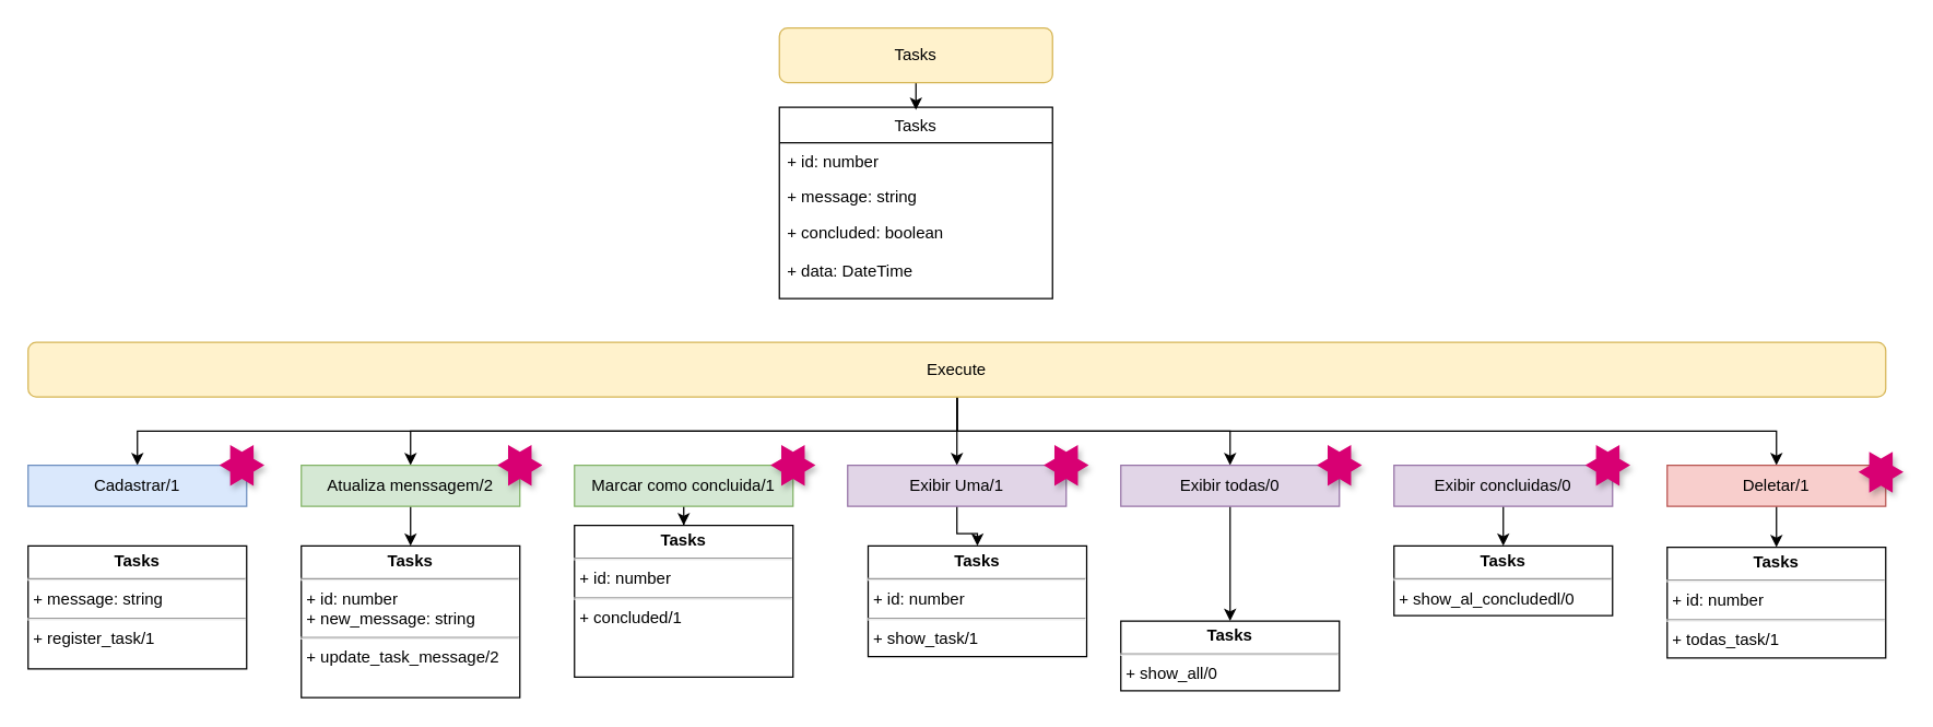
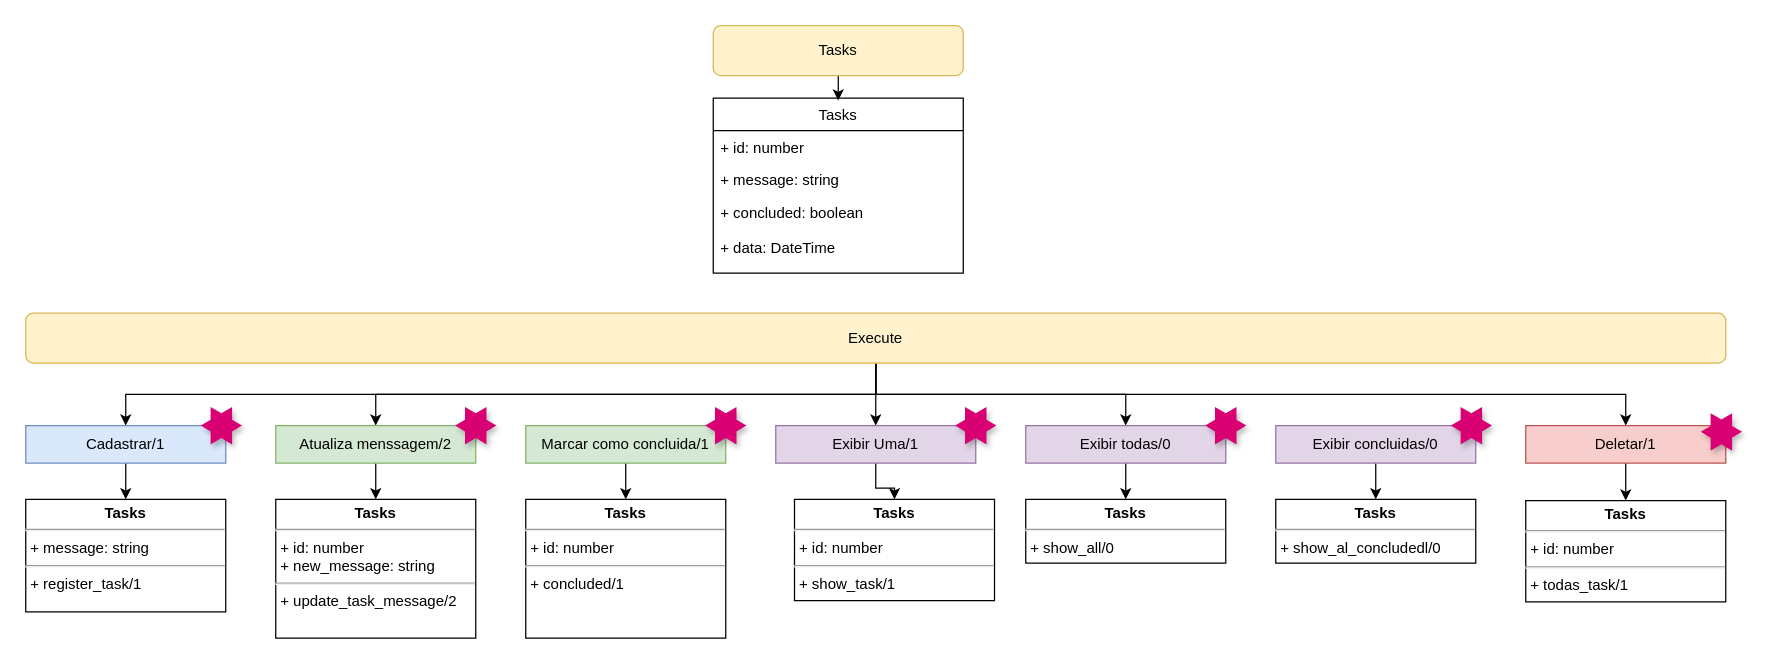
  <mxCell id="0" />
  <mxCell id="1" parent="0" />
  <mxCell id="2" style="edgeStyle=orthogonalEdgeStyle;rounded=0;orthogonalLoop=1;jettySize=auto;html=1;" parent="1" source="3" edge="1"><mxGeometry relative="1" as="geometry"><mxPoint x="670" y="80" as="targetPoint" /></mxGeometry></mxCell>
  <mxCell id="3" value="Tasks" style="rounded=1;whiteSpace=wrap;html=1;fillColor=#fff2cc;strokeColor=#d6b656;" parent="1" vertex="1"><mxGeometry x="570" y="20" width="200" height="40" as="geometry" /></mxCell>
  <mxCell id="4" value="Tasks" style="swimlane;fontStyle=0;childLayout=stackLayout;horizontal=1;startSize=26;fillColor=none;horizontalStack=0;resizeParent=1;resizeParentMax=0;resizeLast=0;collapsible=1;marginBottom=0;fontColor=#000000;labelBackgroundColor=none;labelBorderColor=none;" parent="1" vertex="1"><mxGeometry x="570" y="78" width="200" height="140" as="geometry" /></mxCell>
  <mxCell id="5" value="+ id: number" style="text;strokeColor=none;fillColor=none;align=left;verticalAlign=top;spacingLeft=4;spacingRight=4;overflow=hidden;rotatable=0;points=[[0,0.5],[1,0.5]];portConstraint=eastwest;" parent="4" vertex="1"><mxGeometry y="26" width="200" height="26" as="geometry" /></mxCell>
  <mxCell id="6" value="+ message: string" style="text;strokeColor=none;fillColor=none;align=left;verticalAlign=top;spacingLeft=4;spacingRight=4;overflow=hidden;rotatable=0;points=[[0,0.5],[1,0.5]];portConstraint=eastwest;labelBorderColor=none;" parent="4" vertex="1"><mxGeometry y="52" width="200" height="26" as="geometry" /></mxCell>
  <mxCell id="7" value="+ concluded: boolean&#10;&#10;+ data: DateTime" style="text;strokeColor=none;fillColor=none;align=left;verticalAlign=top;spacingLeft=4;spacingRight=4;overflow=hidden;rotatable=0;points=[[0,0.5],[1,0.5]];portConstraint=eastwest;labelBorderColor=none;" parent="4" vertex="1"><mxGeometry y="78" width="200" height="62" as="geometry" /></mxCell>
  <mxCell id="8" style="edgeStyle=orthogonalEdgeStyle;rounded=0;orthogonalLoop=1;jettySize=auto;html=1;entryX=0.5;entryY=0;entryDx=0;entryDy=0;fontSize=12;" parent="1" source="13" target="19" edge="1"><mxGeometry relative="1" as="geometry" /></mxCell>
  <mxCell id="9" style="edgeStyle=orthogonalEdgeStyle;rounded=0;orthogonalLoop=1;jettySize=auto;html=1;entryX=0.5;entryY=0;entryDx=0;entryDy=0;fontSize=12;" parent="1" source="13" target="17" edge="1"><mxGeometry relative="1" as="geometry" /></mxCell>
  <mxCell id="10" style="edgeStyle=orthogonalEdgeStyle;rounded=0;orthogonalLoop=1;jettySize=auto;html=1;entryX=0.5;entryY=0;entryDx=0;entryDy=0;fontSize=12;" parent="1" source="13" target="15" edge="1"><mxGeometry relative="1" as="geometry" /></mxCell>
  <mxCell id="11" style="edgeStyle=orthogonalEdgeStyle;rounded=0;orthogonalLoop=1;jettySize=auto;html=1;entryX=0.5;entryY=0;entryDx=0;entryDy=0;fontSize=12;" parent="1" source="13" target="26" edge="1"><mxGeometry relative="1" as="geometry" /></mxCell>
  <mxCell id="12" style="edgeStyle=orthogonalEdgeStyle;rounded=0;orthogonalLoop=1;jettySize=auto;html=1;entryX=0.5;entryY=0;entryDx=0;entryDy=0;fontSize=12;" parent="1" source="13" target="21" edge="1"><mxGeometry relative="1" as="geometry" /></mxCell>
  <mxCell id="13" value="Execute" style="rounded=1;whiteSpace=wrap;html=1;fillColor=#fff2cc;strokeColor=#d6b656;" parent="1" vertex="1"><mxGeometry x="20" y="250" width="1360" height="40" as="geometry" /></mxCell>
+ <mxCell id="14" style="edgeStyle=orthogonalEdgeStyle;rounded=0;orthogonalLoop=1;jettySize=auto;html=1;entryX=0.5;entryY=0;entryDx=0;entryDy=0;fontSize=12;" parent="1" source="15" target="22" edge="1"><mxGeometry relative="1" as="geometry" /></mxCell>
  <mxCell id="15" value="Cadastrar/1" style="rounded=0;whiteSpace=wrap;html=1;fillColor=#dae8fc;strokeColor=#6c8ebf;" parent="1" vertex="1"><mxGeometry x="20" y="340" width="160" height="30" as="geometry" /></mxCell>
  <mxCell id="16" style="edgeStyle=orthogonalEdgeStyle;rounded=0;orthogonalLoop=1;jettySize=auto;html=1;fontSize=12;" parent="1" source="17" target="23" edge="1"><mxGeometry relative="1" as="geometry" /></mxCell>
  <mxCell id="17" value="Atualiza menssagem/2" style="rounded=0;whiteSpace=wrap;html=1;fillColor=#d5e8d4;strokeColor=#82b366;" parent="1" vertex="1"><mxGeometry x="220" y="340" width="160" height="30" as="geometry" /></mxCell>
  <mxCell id="18" style="edgeStyle=orthogonalEdgeStyle;rounded=0;orthogonalLoop=1;jettySize=auto;html=1;entryX=0.5;entryY=0;entryDx=0;entryDy=0;fontSize=12;" parent="1" source="19" target="24" edge="1"><mxGeometry relative="1" as="geometry" /></mxCell>
  <mxCell id="19" value="Exibir Uma/1" style="rounded=0;whiteSpace=wrap;html=1;fillColor=#e1d5e7;strokeColor=#9673a6;" parent="1" vertex="1"><mxGeometry x="620" y="340" width="160" height="30" as="geometry" /></mxCell>
  <mxCell id="20" style="edgeStyle=orthogonalEdgeStyle;rounded=0;orthogonalLoop=1;jettySize=auto;html=1;entryX=0.5;entryY=0;entryDx=0;entryDy=0;fontSize=12;" parent="1" source="21" target="28" edge="1"><mxGeometry relative="1" as="geometry" /></mxCell>
  <mxCell id="21" value="Deletar/1" style="rounded=0;whiteSpace=wrap;html=1;fillColor=#f8cecc;strokeColor=#b85450;" parent="1" vertex="1"><mxGeometry x="1220" y="340" width="160" height="30" as="geometry" /></mxCell>
  <mxCell id="22" value="&lt;p style=&quot;margin: 4px 0px 0px ; text-align: center ; font-size: 12px&quot;&gt;&lt;b style=&quot;font-size: 12px&quot;&gt;Tasks&lt;/b&gt;&lt;/p&gt;&lt;hr style=&quot;font-size: 12px&quot;&gt;&lt;p style=&quot;margin: 0px 0px 0px 4px ; font-size: 12px&quot;&gt;+ message: string&lt;/p&gt;&lt;hr style=&quot;font-size: 12px&quot;&gt;&lt;p style=&quot;margin: 0px 0px 0px 4px ; font-size: 12px&quot;&gt;+ register_task/1&lt;/p&gt;" style="verticalAlign=top;align=left;overflow=fill;fontSize=12;fontFamily=Helvetica;html=1;" parent="1" vertex="1"><mxGeometry x="20" y="399" width="160" height="90" as="geometry" /></mxCell>
  <mxCell id="23" value="&lt;p style=&quot;margin: 4px 0px 0px ; text-align: center ; font-size: 12px&quot;&gt;&lt;b style=&quot;font-size: 12px&quot;&gt;Tasks&lt;/b&gt;&lt;/p&gt;&lt;hr style=&quot;font-size: 12px&quot;&gt;&lt;p style=&quot;margin: 0px 0px 0px 4px ; font-size: 12px&quot;&gt;+ id: number&lt;/p&gt;&lt;p style=&quot;margin: 0px 0px 0px 4px ; font-size: 12px&quot;&gt;+ new_message: string&lt;/p&gt;&lt;hr style=&quot;font-size: 12px&quot;&gt;&lt;p style=&quot;margin: 0px 0px 0px 4px ; font-size: 12px&quot;&gt;+ update_task_message/2&lt;/p&gt;" style="verticalAlign=top;align=left;overflow=fill;fontSize=12;fontFamily=Helvetica;html=1;" parent="1" vertex="1"><mxGeometry x="220" y="399" width="160" height="111" as="geometry" /></mxCell>
  <mxCell id="24" value="&lt;p style=&quot;margin: 4px 0px 0px ; text-align: center ; font-size: 12px&quot;&gt;&lt;b style=&quot;font-size: 12px&quot;&gt;Tasks&lt;/b&gt;&lt;/p&gt;&lt;hr style=&quot;font-size: 12px&quot;&gt;&lt;p style=&quot;margin: 0px 0px 0px 4px ; font-size: 12px&quot;&gt;+ id: number&lt;/p&gt;&lt;hr style=&quot;font-size: 12px&quot;&gt;&lt;p style=&quot;margin: 0px 0px 0px 4px ; font-size: 12px&quot;&gt;+ show_task/1&lt;/p&gt;" style="verticalAlign=top;align=left;overflow=fill;fontSize=12;fontFamily=Helvetica;html=1;" parent="1" vertex="1"><mxGeometry x="635" y="399" width="160" height="81" as="geometry" /></mxCell>
  <mxCell id="25" style="edgeStyle=orthogonalEdgeStyle;rounded=0;orthogonalLoop=1;jettySize=auto;html=1;entryX=0.5;entryY=0;entryDx=0;entryDy=0;fontSize=12;" parent="1" source="26" target="27" edge="1"><mxGeometry relative="1" as="geometry" /></mxCell>
  <mxCell id="26" value="Exibir todas/0" style="rounded=0;whiteSpace=wrap;html=1;fillColor=#e1d5e7;strokeColor=#9673a6;" parent="1" vertex="1"><mxGeometry x="820" y="340" width="160" height="30" as="geometry" /></mxCell>
- <mxCell id="27" value="&lt;p style=&quot;margin: 4px 0px 0px ; text-align: center ; font-size: 12px&quot;&gt;&lt;b style=&quot;font-size: 12px&quot;&gt;Tasks&lt;/b&gt;&lt;/p&gt;&lt;hr style=&quot;font-size: 12px&quot;&gt;&lt;p style=&quot;margin: 0px 0px 0px 4px ; font-size: 12px&quot;&gt;+ show_all/0&lt;/p&gt;" style="verticalAlign=top;align=left;overflow=fill;fontSize=12;fontFamily=Helvetica;html=1;" parent="1" vertex="1"><mxGeometry x="820" y="454" width="160" height="51" as="geometry" /></mxCell>
+ <mxCell id="27" value="&lt;p style=&quot;margin: 4px 0px 0px ; text-align: center ; font-size: 12px&quot;&gt;&lt;b style=&quot;font-size: 12px&quot;&gt;Tasks&lt;/b&gt;&lt;/p&gt;&lt;hr style=&quot;font-size: 12px&quot;&gt;&lt;p style=&quot;margin: 0px 0px 0px 4px ; font-size: 12px&quot;&gt;+ show_all/0&lt;/p&gt;" style="verticalAlign=top;align=left;overflow=fill;fontSize=12;fontFamily=Helvetica;html=1;" parent="1" vertex="1"><mxGeometry x="820" y="399" width="160" height="51" as="geometry" /></mxCell>
  <mxCell id="28" value="&lt;p style=&quot;margin: 4px 0px 0px ; text-align: center ; font-size: 12px&quot;&gt;&lt;b style=&quot;font-size: 12px&quot;&gt;Tasks&lt;/b&gt;&lt;/p&gt;&lt;hr style=&quot;font-size: 12px&quot;&gt;&lt;p style=&quot;margin: 0px 0px 0px 4px ; font-size: 12px&quot;&gt;+ id: number&lt;/p&gt;&lt;hr style=&quot;font-size: 12px&quot;&gt;&lt;p style=&quot;margin: 0px 0px 0px 4px ; font-size: 12px&quot;&gt;+ todas_task/1&lt;/p&gt;" style="verticalAlign=top;align=left;overflow=fill;fontSize=12;fontFamily=Helvetica;html=1;" parent="1" vertex="1"><mxGeometry x="1220" y="400" width="160" height="81" as="geometry" /></mxCell>
  <mxCell id="29" style="edgeStyle=orthogonalEdgeStyle;rounded=0;orthogonalLoop=1;jettySize=auto;html=1;fontSize=12;" parent="1" source="30" target="31" edge="1"><mxGeometry relative="1" as="geometry" /></mxCell>
  <mxCell id="30" value="Marcar como concluida/1" style="rounded=0;whiteSpace=wrap;html=1;fillColor=#d5e8d4;strokeColor=#82b366;" parent="1" vertex="1"><mxGeometry x="420" y="340" width="160" height="30" as="geometry" /></mxCell>
- <mxCell id="31" value="&lt;p style=&quot;margin: 4px 0px 0px ; text-align: center ; font-size: 12px&quot;&gt;&lt;b style=&quot;font-size: 12px&quot;&gt;Tasks&lt;/b&gt;&lt;/p&gt;&lt;hr style=&quot;font-size: 12px&quot;&gt;&lt;p style=&quot;margin: 0px 0px 0px 4px ; font-size: 12px&quot;&gt;+ id: number&lt;/p&gt;&lt;hr style=&quot;font-size: 12px&quot;&gt;&lt;p style=&quot;margin: 0px 0px 0px 4px ; font-size: 12px&quot;&gt;+ concluded/1&lt;/p&gt;" style="verticalAlign=top;align=left;overflow=fill;fontSize=12;fontFamily=Helvetica;html=1;" parent="1" vertex="1"><mxGeometry x="420" y="384" width="160" height="111" as="geometry" /></mxCell>
+ <mxCell id="31" value="&lt;p style=&quot;margin: 4px 0px 0px ; text-align: center ; font-size: 12px&quot;&gt;&lt;b style=&quot;font-size: 12px&quot;&gt;Tasks&lt;/b&gt;&lt;/p&gt;&lt;hr style=&quot;font-size: 12px&quot;&gt;&lt;p style=&quot;margin: 0px 0px 0px 4px ; font-size: 12px&quot;&gt;+ id: number&lt;/p&gt;&lt;hr style=&quot;font-size: 12px&quot;&gt;&lt;p style=&quot;margin: 0px 0px 0px 4px ; font-size: 12px&quot;&gt;+ concluded/1&lt;/p&gt;" style="verticalAlign=top;align=left;overflow=fill;fontSize=12;fontFamily=Helvetica;html=1;" parent="1" vertex="1"><mxGeometry x="420" y="399" width="160" height="111" as="geometry" /></mxCell>
  <mxCell id="32" value="" style="verticalLabelPosition=bottom;verticalAlign=top;html=1;shape=mxgraph.basic.6_point_star;glass=0;fillColor=#d80073;strokeColor=none;fontColor=#ffffff;shadow=1;" parent="1" vertex="1"><mxGeometry x="363.5" y="325" width="33" height="30" as="geometry" /></mxCell>
  <mxCell id="33" value="" style="verticalLabelPosition=bottom;verticalAlign=top;html=1;shape=mxgraph.basic.6_point_star;glass=0;fillColor=#d80073;strokeColor=none;fontColor=#ffffff;shadow=1;" parent="1" vertex="1"><mxGeometry x="160" y="325" width="33" height="30" as="geometry" /></mxCell>
  <mxCell id="34" style="edgeStyle=orthogonalEdgeStyle;rounded=0;orthogonalLoop=1;jettySize=auto;html=1;entryX=0.5;entryY=0;entryDx=0;entryDy=0;fontSize=12;" parent="1" source="35" target="36" edge="1"><mxGeometry relative="1" as="geometry" /></mxCell>
  <mxCell id="35" value="Exibir concluidas/0" style="rounded=0;whiteSpace=wrap;html=1;fillColor=#e1d5e7;strokeColor=#9673a6;" parent="1" vertex="1"><mxGeometry x="1020" y="340" width="160" height="30" as="geometry" /></mxCell>
  <mxCell id="36" value="&lt;p style=&quot;margin: 4px 0px 0px ; text-align: center ; font-size: 12px&quot;&gt;&lt;b style=&quot;font-size: 12px&quot;&gt;Tasks&lt;/b&gt;&lt;/p&gt;&lt;hr style=&quot;font-size: 12px&quot;&gt;&lt;p style=&quot;margin: 0px 0px 0px 4px ; font-size: 12px&quot;&gt;+ show_al_concludedl/0&lt;/p&gt;" style="verticalAlign=top;align=left;overflow=fill;fontSize=12;fontFamily=Helvetica;html=1;" parent="1" vertex="1"><mxGeometry x="1020" y="399" width="160" height="51" as="geometry" /></mxCell>
  <mxCell id="37" value="" style="verticalLabelPosition=bottom;verticalAlign=top;html=1;shape=mxgraph.basic.6_point_star;glass=0;fillColor=#d80073;strokeColor=none;fontColor=#ffffff;shadow=1;" parent="1" vertex="1"><mxGeometry x="1160" y="325" width="33" height="30" as="geometry" /></mxCell>
  <mxCell id="38" value="" style="verticalLabelPosition=bottom;verticalAlign=top;html=1;shape=mxgraph.basic.6_point_star;glass=0;fillColor=#d80073;strokeColor=none;fontColor=#ffffff;shadow=1;" parent="1" vertex="1"><mxGeometry x="963.5" y="325" width="33" height="30" as="geometry" /></mxCell>
  <mxCell id="39" value="" style="verticalLabelPosition=bottom;verticalAlign=top;html=1;shape=mxgraph.basic.6_point_star;glass=0;fillColor=#d80073;strokeColor=none;fontColor=#ffffff;shadow=1;" parent="1" vertex="1"><mxGeometry x="763.5" y="325" width="33" height="30" as="geometry" /></mxCell>
  <mxCell id="40" value="" style="verticalLabelPosition=bottom;verticalAlign=top;html=1;shape=mxgraph.basic.6_point_star;glass=0;fillColor=#d80073;strokeColor=none;fontColor=#ffffff;shadow=1;" parent="1" vertex="1"><mxGeometry x="1360" y="330" width="33" height="30" as="geometry" /></mxCell>
  <mxCell id="41" value="" style="verticalLabelPosition=bottom;verticalAlign=top;html=1;shape=mxgraph.basic.6_point_star;glass=0;fillColor=#d80073;strokeColor=none;fontColor=#ffffff;shadow=1;" parent="1" vertex="1"><mxGeometry x="563.5" y="325" width="33" height="30" as="geometry" /></mxCell>
